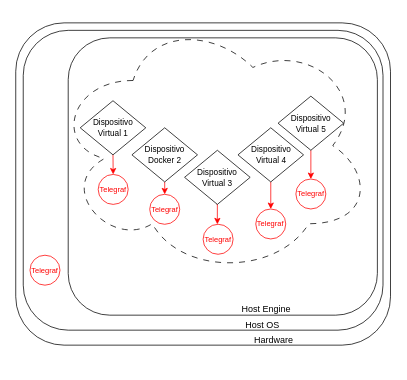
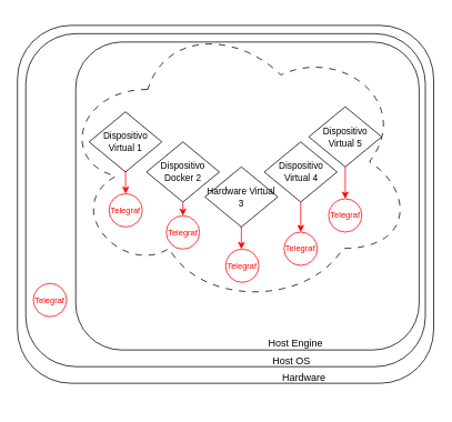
  <mxCell id="0" />
  <mxCell id="1" style="" parent="0" />
  <mxCell id="2" value="" style="rounded=1;whiteSpace=wrap;html=1;shadow=0;treeFolding=0;treeMoving=0;fixDash=0;collapsible=0;recursiveResize=1;expand=1;backgroundOutline=0;movableLabel=0;autosize=0;fixedWidth=0;comic=0;" parent="1" vertex="1"><mxGeometry x="20" y="30" width="500" height="430" as="geometry" /></mxCell>
  <mxCell id="3" value="" style="rounded=1;whiteSpace=wrap;html=1;shadow=0;treeFolding=0;treeMoving=0;fixDash=0;collapsible=0;recursiveResize=1;expand=1;backgroundOutline=0;movableLabel=0;autosize=0;fixedWidth=0;comic=0;" parent="1" vertex="1"><mxGeometry x="30" y="40" width="480" height="400" as="geometry" /></mxCell>
  <mxCell id="4" value="" style="rounded=1;whiteSpace=wrap;html=1;shadow=0;glass=0;perimeterSpacing=1;" parent="1" vertex="1"><mxGeometry x="90" y="50" width="412.5" height="370" as="geometry" /></mxCell>
  <mxCell id="5" value="" style="ellipse;shape=cloud;whiteSpace=wrap;html=1;rotation=0;dashed=1;dashPattern=8 8;shadow=0;" parent="1" vertex="1"><mxGeometry x="70" y="20" width="426.25" height="347.5" as="geometry" /></mxCell>
  <mxCell id="6" style="edgeStyle=orthogonalEdgeStyle;rounded=0;orthogonalLoop=1;jettySize=auto;html=1;exitX=0.5;exitY=1;exitDx=0;exitDy=0;entryX=0.5;entryY=0;entryDx=0;entryDy=0;startArrow=classic;startFill=1;" parent="1" edge="1"><mxGeometry relative="1" as="geometry"><mxPoint x="283.13" y="478.75" as="targetPoint" /></mxGeometry></mxCell>
  <mxCell id="7" value="&lt;div&gt;Hardware&lt;/div&gt;" style="text;html=1;align=center;verticalAlign=middle;resizable=0;points=[];autosize=1;strokeColor=none;fillColor=none;shadow=0;" parent="1" vertex="1"><mxGeometry x="324" y="439" width="80" height="30" as="geometry" /></mxCell>
  <mxCell id="8" value="Host OS" style="text;html=1;align=center;verticalAlign=middle;resizable=0;points=[];autosize=1;strokeColor=none;fillColor=none;shadow=0;" parent="1" vertex="1"><mxGeometry x="314" y="419" width="70" height="30" as="geometry" /></mxCell>
  <mxCell id="9" value="&lt;div&gt;Host Engine&lt;/div&gt;" style="text;html=1;align=center;verticalAlign=middle;resizable=0;points=[];autosize=1;strokeColor=none;fillColor=none;shadow=0;" parent="1" vertex="1"><mxGeometry x="304" y="397" width="100" height="30" as="geometry" /></mxCell>
  <mxCell id="10" style="edgeStyle=orthogonalEdgeStyle;rounded=0;orthogonalLoop=1;jettySize=auto;html=1;exitX=0.5;exitY=1;exitDx=0;exitDy=0;entryX=0.5;entryY=0;entryDx=0;entryDy=0;strokeColor=#FF0000;fontColor=#FF0000;" parent="1" source="11" target="22" edge="1"><mxGeometry relative="1" as="geometry" /></mxCell>
  <mxCell id="11" value="&lt;font style=&quot;font-size: 11px;&quot;&gt;Dispositivo Virtual 1&lt;/font&gt;" style="rhombus;whiteSpace=wrap;html=1;shadow=0;" parent="1" vertex="1"><mxGeometry x="106" y="133.89" width="87.5" height="72.22" as="geometry" /></mxCell>
  <mxCell id="12" value="Telegraf" style="ellipse;whiteSpace=wrap;html=1;aspect=fixed;shadow=0;fontSize=10;strokeColor=#FF0000;fontColor=#FF0000;" parent="1" vertex="1"><mxGeometry x="39" y="340" width="40" height="40" as="geometry" /></mxCell>
  <mxCell id="13" style="edgeStyle=orthogonalEdgeStyle;rounded=0;orthogonalLoop=1;jettySize=auto;html=1;exitX=0.5;exitY=1;exitDx=0;exitDy=0;entryX=0.5;entryY=0;entryDx=0;entryDy=0;strokeColor=#FF0000;fontColor=#FF0000;" parent="1" source="14" target="24" edge="1"><mxGeometry relative="1" as="geometry" /></mxCell>
  <mxCell id="14" value="&lt;font style=&quot;font-size: 11px;&quot;&gt;Dispositivo Docker 2&lt;/font&gt;" style="rhombus;whiteSpace=wrap;html=1;shadow=0;" parent="1" vertex="1"><mxGeometry x="175" y="170" width="87.5" height="72.22" as="geometry" /></mxCell>
  <mxCell id="15" style="edgeStyle=orthogonalEdgeStyle;rounded=0;orthogonalLoop=1;jettySize=auto;html=1;exitX=0.5;exitY=1;exitDx=0;exitDy=0;entryX=0.5;entryY=0;entryDx=0;entryDy=0;strokeColor=#FF0000;fontColor=#FF0000;" parent="1" edge="1"><mxGeometry relative="1" as="geometry"><mxPoint x="288" y="272.22" as="sourcePoint" /><mxPoint x="288.99" y="298.75" as="targetPoint" /></mxGeometry></mxCell>
- <mxCell id="16" value="&lt;font style=&quot;font-size: 11px;&quot;&gt;Dispositivo Virtual 3&lt;/font&gt;" style="rhombus;whiteSpace=wrap;html=1;shadow=0;" parent="1" vertex="1"><mxGeometry x="245.25" y="200" width="87.5" height="72.22" as="geometry" /></mxCell>
+ <mxCell id="16" value="&lt;font style=&quot;font-size: 11px;&quot;&gt;Hardware Virtual 3&lt;/font&gt;" style="rhombus;whiteSpace=wrap;html=1;shadow=0;" parent="1" vertex="1"><mxGeometry x="245.25" y="200" width="87.5" height="72.22" as="geometry" /></mxCell>
  <mxCell id="17" style="edgeStyle=orthogonalEdgeStyle;rounded=0;orthogonalLoop=1;jettySize=auto;html=1;exitX=0.5;exitY=1;exitDx=0;exitDy=0;entryX=0.5;entryY=0;entryDx=0;entryDy=0;strokeColor=#FF0000;fontColor=#FF0000;" parent="1" source="18" target="23" edge="1"><mxGeometry relative="1" as="geometry" /></mxCell>
  <mxCell id="18" value="&lt;font style=&quot;font-size: 11px;&quot;&gt;Dispositivo Virtual 5&lt;/font&gt;" style="rhombus;whiteSpace=wrap;html=1;shadow=0;" parent="1" vertex="1"><mxGeometry x="370" y="127.78" width="87.5" height="72.22" as="geometry" /></mxCell>
  <mxCell id="19" style="edgeStyle=orthogonalEdgeStyle;rounded=0;orthogonalLoop=1;jettySize=auto;html=1;exitX=0.5;exitY=1;exitDx=0;exitDy=0;entryX=0.5;entryY=0;entryDx=0;entryDy=0;strokeColor=#FF0000;fontColor=#FF0000;" parent="1" source="20" target="25" edge="1"><mxGeometry relative="1" as="geometry" /></mxCell>
  <mxCell id="20" value="&lt;div&gt;&lt;font style=&quot;font-size: 11px;&quot;&gt;Dispositivo Virtual 4&lt;/font&gt;&lt;/div&gt;" style="rhombus;whiteSpace=wrap;html=1;shadow=0;" parent="1" vertex="1"><mxGeometry x="316.5" y="170" width="87.5" height="72.22" as="geometry" /></mxCell>
  <mxCell id="21" value="Telegraf" style="ellipse;whiteSpace=wrap;html=1;aspect=fixed;shadow=0;fontSize=10;strokeColor=#FF0000;fontColor=#FF0000;" parent="1" vertex="1"><mxGeometry x="269.99" y="298.75" width="40" height="40" as="geometry" /></mxCell>
  <mxCell id="22" value="Telegraf" style="ellipse;whiteSpace=wrap;html=1;aspect=fixed;shadow=0;fontSize=10;strokeColor=#FF0000;fontColor=#FF0000;" parent="1" vertex="1"><mxGeometry x="130" y="232.22" width="40" height="40" as="geometry" /></mxCell>
  <mxCell id="23" value="Telegraf" style="ellipse;whiteSpace=wrap;html=1;aspect=fixed;shadow=0;fontSize=10;strokeColor=#FF0000;fontColor=#FF0000;" parent="1" vertex="1"><mxGeometry x="393.75" y="238.33" width="40" height="40" as="geometry" /></mxCell>
  <mxCell id="24" value="Telegraf" style="ellipse;whiteSpace=wrap;html=1;aspect=fixed;shadow=0;fontSize=10;strokeColor=#FF0000;fontColor=#FF0000;" parent="1" vertex="1"><mxGeometry x="198.75" y="258.75" width="40" height="40" as="geometry" /></mxCell>
  <mxCell id="25" value="Telegraf" style="ellipse;whiteSpace=wrap;html=1;aspect=fixed;shadow=0;fontSize=10;strokeColor=#FF0000;fontColor=#FF0000;" parent="1" vertex="1"><mxGeometry x="340.25" y="278.33" width="40" height="40" as="geometry" /></mxCell>
  <mxCell id="26" style="edgeStyle=orthogonalEdgeStyle;rounded=0;orthogonalLoop=1;jettySize=auto;html=1;exitX=0.5;exitY=0;exitDx=0;exitDy=0;entryX=0.5;entryY=1;entryDx=0;entryDy=0;" parent="1" edge="1"><mxGeometry relative="1" as="geometry"><mxPoint x="419" y="485" as="targetPoint" /></mxGeometry></mxCell>
  <mxCell id="27" style="rounded=0;orthogonalLoop=1;jettySize=auto;html=1;exitX=1;exitY=0;exitDx=0;exitDy=0;entryX=0;entryY=0.5;entryDx=0;entryDy=0;flowAnimation=0;curved=0;dashed=1;startArrow=classic;startFill=1;dashPattern=8 8;" parent="1" edge="1"><mxGeometry relative="1" as="geometry"><mxPoint x="205.607" y="118.393" as="sourcePoint" /></mxGeometry></mxCell>
  <mxCell id="28" style="rounded=0;orthogonalLoop=1;jettySize=auto;html=1;exitX=1;exitY=0;exitDx=0;exitDy=0;entryX=0;entryY=1;entryDx=0;entryDy=0;flowAnimation=0;curved=0;dashed=1;startArrow=classic;startFill=1;dashPattern=8 8;" parent="1" edge="1"><mxGeometry relative="1" as="geometry"><mxPoint x="263.688" y="107" as="targetPoint" /></mxGeometry></mxCell>
  <mxCell id="29" style="rounded=0;orthogonalLoop=1;jettySize=auto;html=1;exitX=0.5;exitY=0;exitDx=0;exitDy=0;entryX=0.5;entryY=1;entryDx=0;entryDy=0;flowAnimation=0;curved=0;dashed=1;startArrow=classic;startFill=1;dashPattern=8 8;" parent="1" edge="1"><mxGeometry relative="1" as="geometry"><mxPoint x="282.125" y="122" as="targetPoint" /></mxGeometry></mxCell>
  <mxCell id="30" style="rounded=0;orthogonalLoop=1;jettySize=auto;html=1;exitX=0;exitY=0;exitDx=0;exitDy=0;entryX=1;entryY=1;entryDx=0;entryDy=0;flowAnimation=0;curved=0;dashed=1;startArrow=classic;startFill=1;dashPattern=8 8;" parent="1" edge="1"><mxGeometry relative="1" as="geometry"><mxPoint x="300.562" y="107" as="targetPoint" /></mxGeometry></mxCell>
  <mxCell id="31" style="rounded=0;orthogonalLoop=1;jettySize=auto;html=1;exitX=0;exitY=0;exitDx=0;exitDy=0;entryX=1;entryY=0.5;entryDx=0;entryDy=0;flowAnimation=0;curved=0;dashed=1;startArrow=classic;startFill=1;dashPattern=8 8;" parent="1" edge="1"><mxGeometry relative="1" as="geometry"><mxPoint x="319" y="92" as="targetPoint" /></mxGeometry></mxCell>
